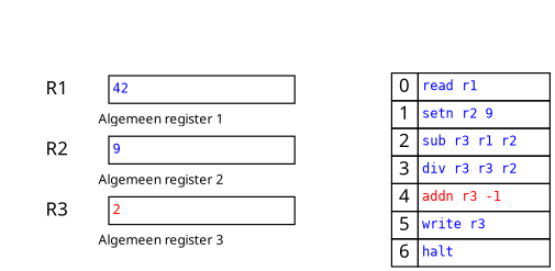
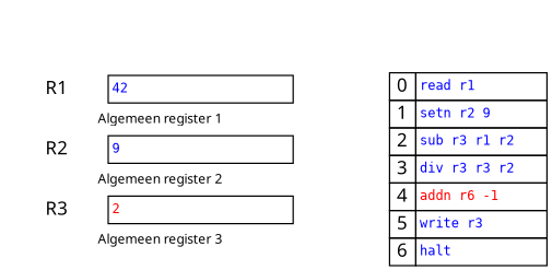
  digraph {
    nodesep=0.5
    rankdir=LR
    ranksep=1
    fontname="Noto Sans"
    node [shape=box fontname="Noto Sans"]
    edge [style=invis fontname="Noto Sans"]
    CPU [color=none height=0 margin=0 style=invis width=0]
    n2 [label=<     <table border="0" cellborder="1" cellspacing="2">         <tr>             <td color="none">R1</td>             <td port="r0" align="left" width="90%"><font color="blue" point-size="10" face="monospace">42</font></td>         </tr>         <tr>             <td color="none" align="center" colspan="2">                 <font point-size="10">Algemeen register 1</font>             </td>         </tr>         <tr>             <td color="none">R2</td>             <td align="left" port="r2"><font color="blue" point-size="10" face="monospace">9</font></td>         </tr>         <tr>             <td color="none" align="center" colspan="2">                 <font point-size="10">Algemeen register 2</font>             </td>         </tr>         <tr>             <td color="none">R3</td>             <td align="left"><font color="red" point-size="10" face="monospace">2</font></td>         </tr>         <tr>             <td color="none" align="center" colspan="2">                 <font point-size="10">Algemeen register 3</font>             </td>         </tr>     </table>> shape=plain]
    RAM [color=none height=0 margin=0 style=invis width=0]
-   n4 [label=<     <table align="right" border="0" cellborder="1" cellspacing="0">         <tr>             <td port="r0" width="20%">0</td>             <td align="left" width="100%"><font point-size="10" face="monospace" color="blue">read r1</font></td>         </tr>         <tr>             <td>1</td>             <td align="left" port="r2"><font point-size="10" face="monospace" color="blue">setn r2 9</font></td>         </tr>         <tr>             <td>2</td>             <td align="left"><font point-size="10" face="monospace" color="blue">sub r3 r1 r2</font></td>         </tr>         <tr>             <td>3</td>             <td align="left"><font point-size="10" face="monospace" color="blue">div r3 r3 r2</font></td>         </tr>         <tr>             <td>4</td>             <td align="left"><font point-size="10" face="monospace" color="red">addn r3 -1</font></td>         </tr>         <tr>             <td>5</td>             <td align="left"><font point-size="10" face="monospace" color="blue">write r3</font></td>         </tr>         <tr>             <td>6</td>             <td align="left"><font point-size="10" face="monospace" color="blue">halt</font></td>         </tr>     </table>> shape=plain]
+   n4 [label=<     <table align="right" border="0" cellborder="1" cellspacing="0">         <tr>             <td port="r0" width="20%">0</td>             <td align="left" width="100%"><font point-size="10" face="monospace" color="blue">read r1</font></td>         </tr>         <tr>             <td>1</td>             <td align="left" port="r2"><font point-size="10" face="monospace" color="blue">setn r2 9</font></td>         </tr>         <tr>             <td>2</td>             <td align="left"><font point-size="10" face="monospace" color="blue">sub r3 r1 r2</font></td>         </tr>         <tr>             <td>3</td>             <td align="left"><font point-size="10" face="monospace" color="blue">div r3 r3 r2</font></td>         </tr>         <tr>             <td>4</td>             <td align="left"><font point-size="10" face="monospace" color="red">addn r6 -1</font></td>         </tr>         <tr>             <td>5</td>             <td align="left"><font point-size="10" face="monospace" color="blue">write r3</font></td>         </tr>         <tr>             <td>6</td>             <td align="left"><font point-size="10" face="monospace" color="blue">halt</font></td>         </tr>     </table>> shape=plain]
    subgraph sub_1 {
      rank=same
      CPU
      n2
    }
    subgraph sub_2 {
      rank=same
      RAM
      n4
    }
    CPU -> n2
    CPU -> RAM [dir=both]
    RAM -> n4
  }
